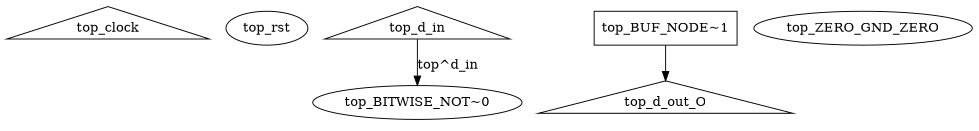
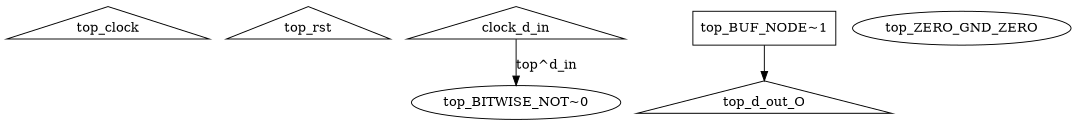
  digraph {
    ranksep=.25
    node [shape=triangle]
    top_clock
-   top_rst [shape=ellipse]
+   top_rst
    "top_BITWISE_NOT~0" [shape=""]
-   top_d_in
+   top_d_in [label=clock_d_in]
    "top_BUF_NODE~1" [shape=box]
    top_d_out_O
    top_ZERO_GND_ZERO [shape=""]
    top_d_in -> "top_BITWISE_NOT~0" [label="top^d_in"]
    "top_BUF_NODE~1" -> top_d_out_O
  }
